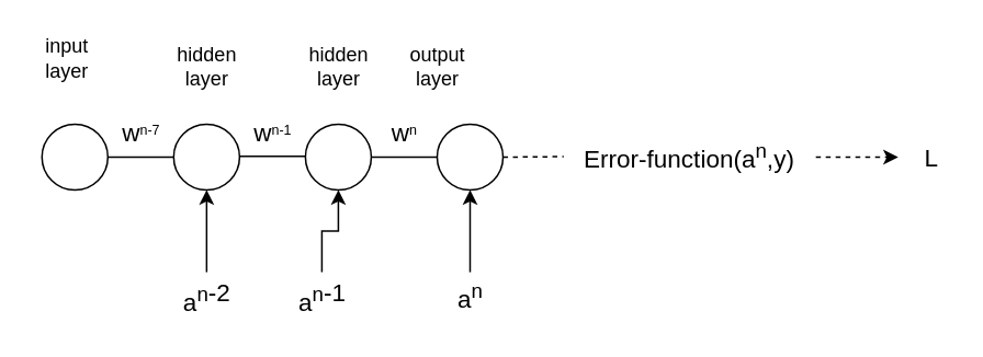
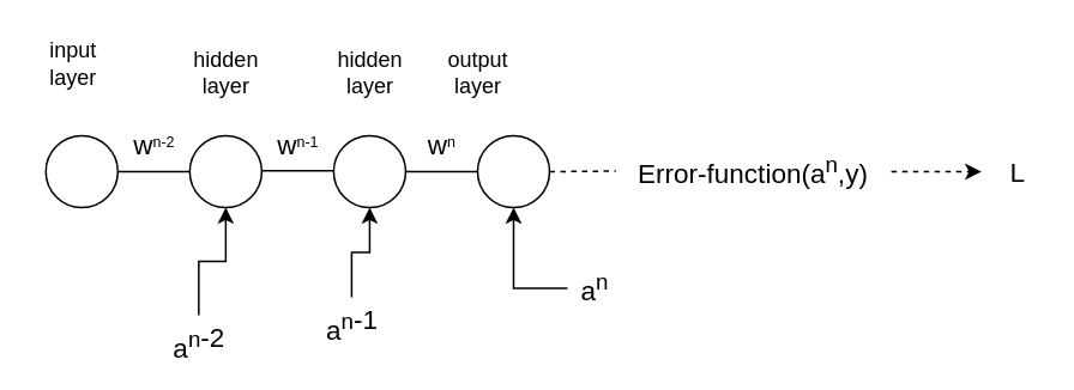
  <mxCell id="0" />
  <mxCell id="1" parent="0" />
  <mxCell id="2" value="" style="ellipse;whiteSpace=wrap;html=1;aspect=fixed;" vertex="1" parent="1"><mxGeometry x="25" y="75" width="40" height="40" as="geometry" /></mxCell>
  <mxCell id="3" value="" style="ellipse;whiteSpace=wrap;html=1;aspect=fixed;" vertex="1" parent="1"><mxGeometry x="105" y="75" width="40" height="40" as="geometry" /></mxCell>
  <mxCell id="4" value="" style="ellipse;whiteSpace=wrap;html=1;aspect=fixed;" vertex="1" parent="1"><mxGeometry x="185" y="75" width="40" height="40" as="geometry" /></mxCell>
  <mxCell id="5" value="" style="ellipse;whiteSpace=wrap;html=1;aspect=fixed;" vertex="1" parent="1"><mxGeometry x="265" y="75" width="40" height="40" as="geometry" /></mxCell>
  <mxCell id="6" value="" style="endArrow=none;html=1;exitX=1;exitY=0.5;exitDx=0;exitDy=0;" edge="1" parent="1" source="2"><mxGeometry width="50" height="50" relative="1" as="geometry"><mxPoint x="215" y="125" as="sourcePoint" /><mxPoint x="105" y="95" as="targetPoint" /></mxGeometry></mxCell>
  <mxCell id="7" value="" style="endArrow=none;html=1;exitX=1;exitY=0.5;exitDx=0;exitDy=0;" edge="1" parent="1"><mxGeometry width="50" height="50" relative="1" as="geometry"><mxPoint x="145" y="94.5" as="sourcePoint" /><mxPoint x="185" y="94.5" as="targetPoint" /></mxGeometry></mxCell>
  <mxCell id="8" value="" style="endArrow=none;html=1;exitX=1;exitY=0.5;exitDx=0;exitDy=0;" edge="1" parent="1"><mxGeometry width="50" height="50" relative="1" as="geometry"><mxPoint x="225" y="94.95" as="sourcePoint" /><mxPoint x="265" y="94.95" as="targetPoint" /></mxGeometry></mxCell>
  <mxCell id="9" value="output &lt;br&gt;layer" style="text;html=1;align=center;verticalAlign=middle;resizable=0;points=[];autosize=1;" vertex="1" parent="1"><mxGeometry x="240" y="25" width="50" height="30" as="geometry" /></mxCell>
  <mxCell id="10" value="hidden&lt;br&gt;layer" style="text;html=1;align=center;verticalAlign=middle;resizable=0;points=[];autosize=1;" vertex="1" parent="1"><mxGeometry x="180" y="25" width="50" height="30" as="geometry" /></mxCell>
  <mxCell id="11" value="hidden&lt;br&gt;layer" style="text;html=1;align=center;verticalAlign=middle;resizable=0;points=[];autosize=1;" vertex="1" parent="1"><mxGeometry x="100" y="25" width="50" height="30" as="geometry" /></mxCell>
  <mxCell id="12" value="input&lt;br&gt;layer" style="text;html=1;align=center;verticalAlign=middle;resizable=0;points=[];autosize=1;" vertex="1" parent="1"><mxGeometry x="20" y="20" width="40" height="30" as="geometry" /></mxCell>
  <mxCell id="13" style="edgeStyle=orthogonalEdgeStyle;rounded=0;orthogonalLoop=1;jettySize=auto;html=1;entryX=0.5;entryY=1;entryDx=0;entryDy=0;fontSize=15;" edge="1" parent="1" source="14" target="5"><mxGeometry relative="1" as="geometry" /></mxCell>
- <mxCell id="14" value="a&lt;sup&gt;n&lt;/sup&gt;" style="text;html=1;align=center;verticalAlign=middle;resizable=0;points=[];autosize=1;fontSize=15;" vertex="1" parent="1"><mxGeometry x="270" y="165" width="30" height="30" as="geometry" /></mxCell>
+ <mxCell id="14" value="a&lt;sup&gt;n&lt;/sup&gt;" style="text;html=1;align=center;verticalAlign=middle;resizable=0;points=[];autosize=1;fontSize=15;" vertex="1" parent="1"><mxGeometry x="315" y="145" width="30" height="30" as="geometry" /></mxCell>
  <mxCell id="15" style="edgeStyle=orthogonalEdgeStyle;rounded=0;orthogonalLoop=1;jettySize=auto;html=1;entryX=0.5;entryY=1;entryDx=0;entryDy=0;fontSize=15;" edge="1" parent="1" source="16" target="4"><mxGeometry relative="1" as="geometry" /></mxCell>
  <mxCell id="16" value="a&lt;sup&gt;n&lt;/sup&gt;&lt;span style=&quot;font-size: 15px&quot;&gt;&lt;sup style=&quot;font-size: 15px&quot;&gt;-1&lt;/sup&gt;&lt;/span&gt;" style="text;html=1;align=center;verticalAlign=middle;resizable=0;points=[];autosize=1;fontSize=15;" vertex="1" parent="1"><mxGeometry x="175" y="165" width="40" height="30" as="geometry" /></mxCell>
  <mxCell id="17" style="edgeStyle=orthogonalEdgeStyle;rounded=0;orthogonalLoop=1;jettySize=auto;html=1;entryX=0.5;entryY=1;entryDx=0;entryDy=0;fontSize=15;" edge="1" parent="1" source="18" target="3"><mxGeometry relative="1" as="geometry" /></mxCell>
- <mxCell id="18" value="a&lt;sup&gt;n&lt;/sup&gt;&lt;span style=&quot;font-size: 15px&quot;&gt;&lt;sup style=&quot;font-size: 15px&quot;&gt;-2&lt;/sup&gt;&lt;/span&gt;" style="text;html=1;align=center;verticalAlign=middle;resizable=0;points=[];autosize=1;fontSize=15;" vertex="1" parent="1"><mxGeometry x="105" y="165" width="40" height="30" as="geometry" /></mxCell>
+ <mxCell id="18" value="a&lt;sup&gt;n&lt;/sup&gt;&lt;span style=&quot;font-size: 15px&quot;&gt;&lt;sup style=&quot;font-size: 15px&quot;&gt;-2&lt;/sup&gt;&lt;/span&gt;" style="text;html=1;align=center;verticalAlign=middle;resizable=0;points=[];autosize=1;fontSize=15;" vertex="1" parent="1"><mxGeometry x="90" y="175" width="40" height="30" as="geometry" /></mxCell>
  <mxCell id="19" value="w&lt;font size=&quot;1&quot;&gt;&lt;sup&gt;n-1&lt;/sup&gt;&lt;/font&gt;" style="text;html=1;align=center;verticalAlign=middle;resizable=0;points=[];autosize=1;fontSize=15;" vertex="1" parent="1"><mxGeometry x="145" y="65" width="40" height="30" as="geometry" /></mxCell>
  <mxCell id="20" value="w&lt;font size=&quot;1&quot;&gt;&lt;sup&gt;n&lt;/sup&gt;&lt;/font&gt;" style="text;html=1;align=center;verticalAlign=middle;resizable=0;points=[];autosize=1;fontSize=15;" vertex="1" parent="1"><mxGeometry x="230" y="65" width="30" height="30" as="geometry" /></mxCell>
- <mxCell id="21" value="w&lt;font size=&quot;1&quot;&gt;&lt;sup&gt;n-7&lt;/sup&gt;&lt;/font&gt;" style="text;html=1;align=center;verticalAlign=middle;resizable=0;points=[];autosize=1;fontSize=15;" vertex="1" parent="1"><mxGeometry x="65" y="65" width="40" height="30" as="geometry" /></mxCell>
+ <mxCell id="21" value="w&lt;font size=&quot;1&quot;&gt;&lt;sup&gt;n-2&lt;/sup&gt;&lt;/font&gt;" style="text;html=1;align=center;verticalAlign=middle;resizable=0;points=[];autosize=1;fontSize=15;" vertex="1" parent="1"><mxGeometry x="65" y="65" width="40" height="30" as="geometry" /></mxCell>
  <mxCell id="22" value="Error-function(a&lt;sup&gt;n&lt;/sup&gt;,y)&amp;nbsp;" style="text;html=1;align=center;verticalAlign=middle;resizable=0;points=[];autosize=1;fontSize=15;" vertex="1" parent="1"><mxGeometry x="345" y="80" width="150" height="30" as="geometry" /></mxCell>
  <mxCell id="23" value="" style="endArrow=none;dashed=1;html=1;fontSize=15;entryX=-0.021;entryY=0.49;entryDx=0;entryDy=0;entryPerimeter=0;" edge="1" parent="1" target="22"><mxGeometry width="50" height="50" relative="1" as="geometry"><mxPoint x="305" y="95" as="sourcePoint" /><mxPoint x="355" y="45" as="targetPoint" /></mxGeometry></mxCell>
  <mxCell id="24" value="" style="endArrow=classic;html=1;dashed=1;fontSize=15;" edge="1" parent="1"><mxGeometry width="50" height="50" relative="1" as="geometry"><mxPoint x="495" y="95" as="sourcePoint" /><mxPoint x="545" y="95" as="targetPoint" /></mxGeometry></mxCell>
  <mxCell id="25" value="L" style="text;html=1;align=center;verticalAlign=middle;resizable=0;points=[];autosize=1;fontSize=15;" vertex="1" parent="1"><mxGeometry x="555" y="85" width="20" height="20" as="geometry" /></mxCell>
